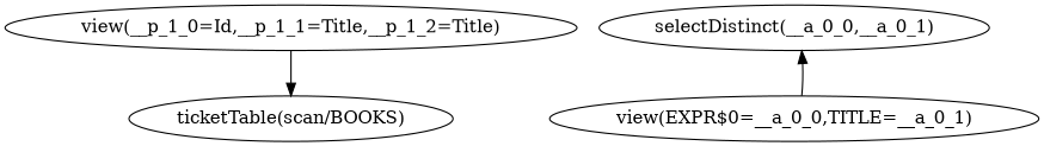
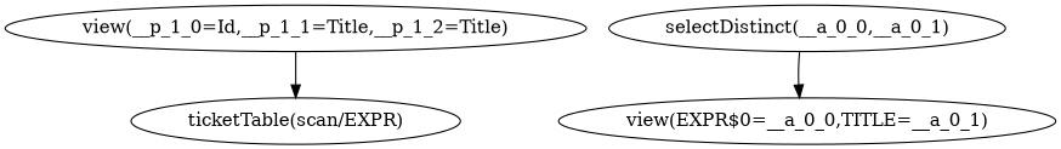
  digraph {
-   n1 [label="ticketTable(scan/BOOKS)"]
+   n1 [label="ticketTable(scan/EXPR)"]
    n2 [label="view(__p_1_0=Id,__p_1_1=Title,__p_1_2=Title)"]
    n3 [label="selectDistinct(__a_0_0,__a_0_1)"]
    n4 [label="view(EXPR$0=__a_0_0,TITLE=__a_0_1)"]
    n2 -> n1
-   n4 -> n3
+   n3 -> n4
  }
